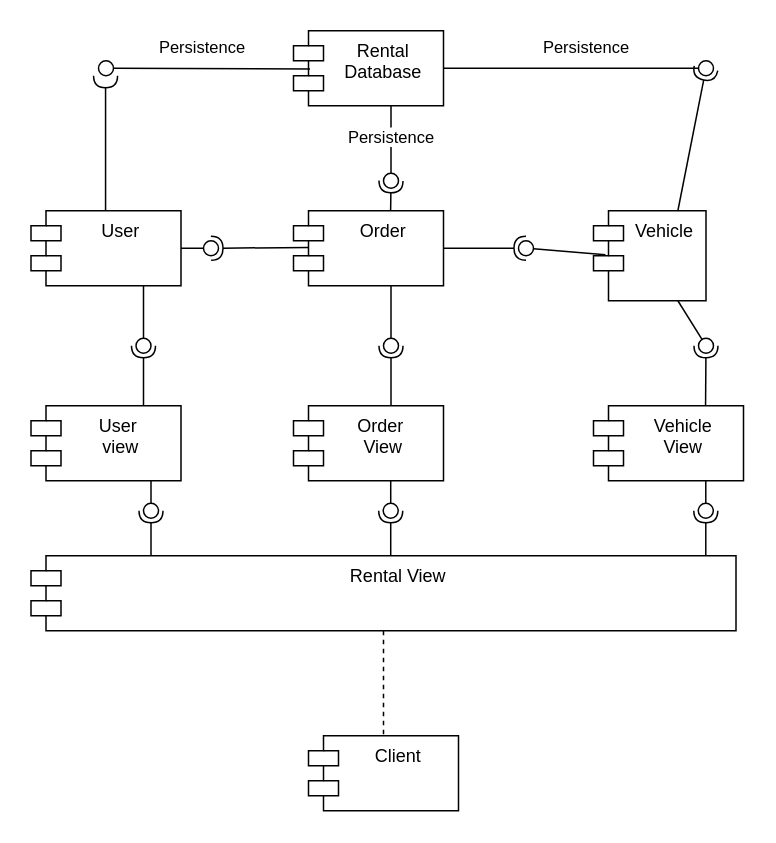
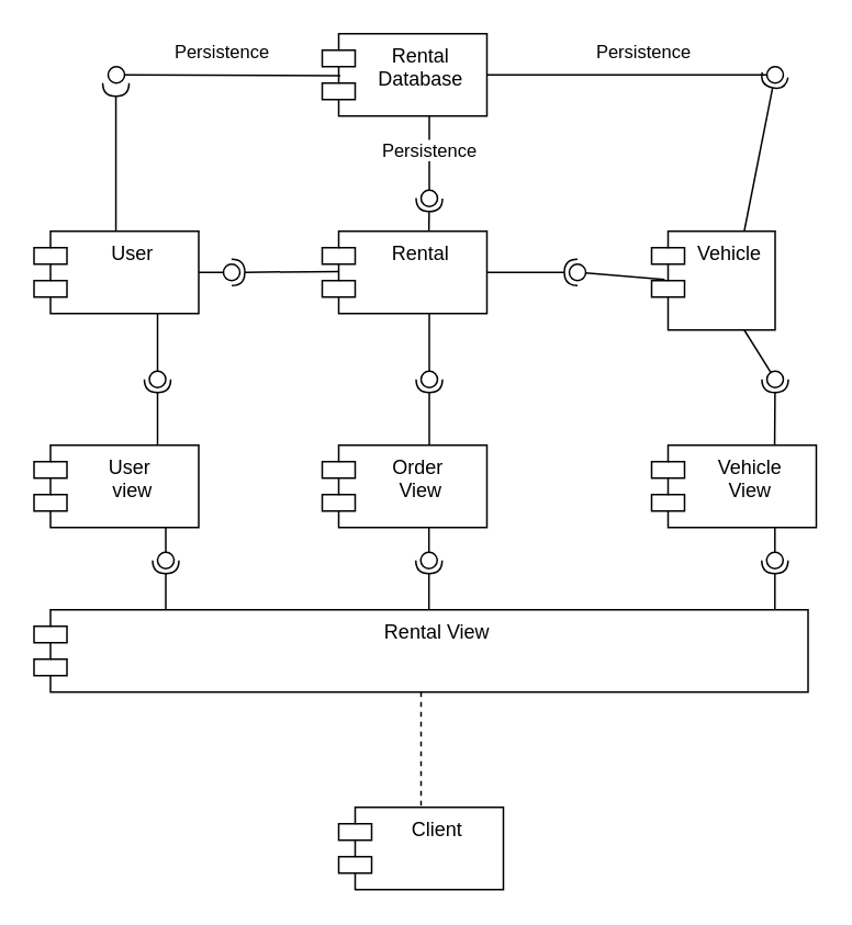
  <mxCell id="0" />
  <mxCell id="1" parent="0" />
  <mxCell id="2" value="User" style="shape=module;align=left;spacingLeft=20;align=center;verticalAlign=top;whiteSpace=wrap;html=1;" vertex="1" parent="1"><mxGeometry x="20" y="140" width="100" height="50" as="geometry" /></mxCell>
  <mxCell id="3" value="Vehicle" style="shape=module;align=left;spacingLeft=20;align=center;verticalAlign=top;whiteSpace=wrap;html=1;" vertex="1" parent="1"><mxGeometry x="395" y="140" width="75" height="60" as="geometry" /></mxCell>
  <mxCell id="4" value="" style="rounded=0;orthogonalLoop=1;jettySize=auto;html=1;endArrow=halfCircle;endFill=0;endSize=6;strokeWidth=1;sketch=0;exitX=0.75;exitY=0;exitDx=0;exitDy=0;" edge="1" parent="1" source="3" target="6"><mxGeometry relative="1" as="geometry"><mxPoint x="540" y="45" as="sourcePoint" /></mxGeometry></mxCell>
  <mxCell id="5" value="" style="rounded=0;orthogonalLoop=1;jettySize=auto;html=1;endArrow=oval;endFill=0;sketch=0;sourcePerimeterSpacing=0;targetPerimeterSpacing=0;endSize=10;exitX=1;exitY=0.5;exitDx=0;exitDy=0;" edge="1" parent="1" source="21" target="6"><mxGeometry relative="1" as="geometry"><mxPoint x="415" y="45" as="sourcePoint" /></mxGeometry></mxCell>
  <mxCell id="6" value="" style="ellipse;whiteSpace=wrap;html=1;align=center;aspect=fixed;fillColor=none;strokeColor=none;resizable=0;perimeter=centerPerimeter;rotatable=0;allowArrows=0;points=[];outlineConnect=1;" vertex="1" parent="1"><mxGeometry x="465" y="40" width="10" height="10" as="geometry" /></mxCell>
  <mxCell id="7" value="&lt;div&gt;User&amp;nbsp;&lt;/div&gt;&lt;div&gt;view&lt;/div&gt;" style="shape=module;align=left;spacingLeft=20;align=center;verticalAlign=top;whiteSpace=wrap;html=1;" vertex="1" parent="1"><mxGeometry x="20" y="270" width="100" height="50" as="geometry" /></mxCell>
  <mxCell id="8" value="" style="rounded=0;orthogonalLoop=1;jettySize=auto;html=1;endArrow=halfCircle;endFill=0;endSize=6;strokeWidth=1;sketch=0;exitX=0.75;exitY=0;exitDx=0;exitDy=0;" edge="1" parent="1" source="7"><mxGeometry relative="1" as="geometry"><mxPoint x="140" y="235" as="sourcePoint" /><mxPoint x="95" y="230" as="targetPoint" /></mxGeometry></mxCell>
  <mxCell id="9" value="" style="rounded=0;orthogonalLoop=1;jettySize=auto;html=1;endArrow=oval;endFill=0;sketch=0;sourcePerimeterSpacing=0;targetPerimeterSpacing=0;endSize=10;exitX=0.75;exitY=1;exitDx=0;exitDy=0;" edge="1" parent="1" source="2"><mxGeometry relative="1" as="geometry"><mxPoint x="100" y="235" as="sourcePoint" /><mxPoint x="95" y="230" as="targetPoint" /></mxGeometry></mxCell>
  <mxCell id="10" value="" style="ellipse;whiteSpace=wrap;html=1;align=center;aspect=fixed;fillColor=none;strokeColor=none;resizable=0;perimeter=centerPerimeter;rotatable=0;allowArrows=0;points=[];outlineConnect=1;" vertex="1" parent="1"><mxGeometry x="115" y="230" width="10" height="10" as="geometry" /></mxCell>
  <mxCell id="11" value="&lt;div&gt;Vehicle&lt;/div&gt;&lt;div&gt;View&lt;/div&gt;" style="shape=module;align=left;spacingLeft=20;align=center;verticalAlign=top;whiteSpace=wrap;html=1;" vertex="1" parent="1"><mxGeometry x="395" y="270" width="100" height="50" as="geometry" /></mxCell>
  <mxCell id="12" value="" style="rounded=0;orthogonalLoop=1;jettySize=auto;html=1;endArrow=halfCircle;endFill=0;endSize=6;strokeWidth=1;sketch=0;exitX=0.75;exitY=0;exitDx=0;exitDy=0;" edge="1" parent="1"><mxGeometry relative="1" as="geometry"><mxPoint x="469.71" y="270" as="sourcePoint" /><mxPoint x="470" y="230" as="targetPoint" /></mxGeometry></mxCell>
  <mxCell id="13" value="" style="rounded=0;orthogonalLoop=1;jettySize=auto;html=1;endArrow=oval;endFill=0;sketch=0;sourcePerimeterSpacing=0;targetPerimeterSpacing=0;endSize=10;exitX=0.75;exitY=1;exitDx=0;exitDy=0;" edge="1" parent="1" source="3"><mxGeometry relative="1" as="geometry"><mxPoint x="260" y="200" as="sourcePoint" /><mxPoint x="470" y="230" as="targetPoint" /></mxGeometry></mxCell>
  <mxCell id="14" value="" style="rounded=0;orthogonalLoop=1;jettySize=auto;html=1;endArrow=halfCircle;endFill=0;endSize=6;strokeWidth=1;sketch=0;exitX=0.106;exitY=0.489;exitDx=0;exitDy=0;exitPerimeter=0;" edge="1" parent="1" source="17"><mxGeometry relative="1" as="geometry"><mxPoint x="175" y="164.71" as="sourcePoint" /><mxPoint x="140" y="165" as="targetPoint" /></mxGeometry></mxCell>
  <mxCell id="15" value="" style="rounded=0;orthogonalLoop=1;jettySize=auto;html=1;endArrow=oval;endFill=0;sketch=0;sourcePerimeterSpacing=0;targetPerimeterSpacing=0;endSize=10;" edge="1" parent="1"><mxGeometry relative="1" as="geometry"><mxPoint x="120" y="165" as="sourcePoint" /><mxPoint x="140" y="165" as="targetPoint" /></mxGeometry></mxCell>
  <mxCell id="16" value="" style="ellipse;whiteSpace=wrap;html=1;align=center;aspect=fixed;fillColor=none;strokeColor=none;resizable=0;perimeter=centerPerimeter;rotatable=0;allowArrows=0;points=[];outlineConnect=1;" vertex="1" parent="1"><mxGeometry x="175" y="160" width="10" height="10" as="geometry" /></mxCell>
- <mxCell id="17" value="Order" style="shape=module;align=left;spacingLeft=20;align=center;verticalAlign=top;whiteSpace=wrap;html=1;" vertex="1" parent="1"><mxGeometry x="195" y="140" width="100" height="50" as="geometry" /></mxCell>
+ <mxCell id="17" value="Rental" style="shape=module;align=left;spacingLeft=20;align=center;verticalAlign=top;whiteSpace=wrap;html=1;" vertex="1" parent="1"><mxGeometry x="195" y="140" width="100" height="50" as="geometry" /></mxCell>
  <mxCell id="18" value="" style="rounded=0;orthogonalLoop=1;jettySize=auto;html=1;endArrow=halfCircle;endFill=0;endSize=6;strokeWidth=1;sketch=0;exitX=1;exitY=0.5;exitDx=0;exitDy=0;" edge="1" target="20" parent="1" source="17"><mxGeometry relative="1" as="geometry"><mxPoint x="370" y="175" as="sourcePoint" /></mxGeometry></mxCell>
  <mxCell id="19" value="" style="rounded=0;orthogonalLoop=1;jettySize=auto;html=1;endArrow=oval;endFill=0;sketch=0;sourcePerimeterSpacing=0;targetPerimeterSpacing=0;endSize=10;exitX=0.106;exitY=0.489;exitDx=0;exitDy=0;exitPerimeter=0;" edge="1" target="20" parent="1" source="3"><mxGeometry relative="1" as="geometry"><mxPoint x="330" y="175" as="sourcePoint" /></mxGeometry></mxCell>
  <mxCell id="20" value="" style="ellipse;whiteSpace=wrap;html=1;align=center;aspect=fixed;fillColor=none;strokeColor=none;resizable=0;perimeter=centerPerimeter;rotatable=0;allowArrows=0;points=[];outlineConnect=1;" vertex="1" parent="1"><mxGeometry x="345" y="160" width="10" height="10" as="geometry" /></mxCell>
  <mxCell id="21" value="Rental Database" style="shape=module;align=left;spacingLeft=20;align=center;verticalAlign=top;whiteSpace=wrap;html=1;" vertex="1" parent="1"><mxGeometry x="195" y="20" width="100" height="50" as="geometry" /></mxCell>
  <mxCell id="22" value="" style="rounded=0;orthogonalLoop=1;jettySize=auto;html=1;endArrow=oval;endFill=0;sketch=0;sourcePerimeterSpacing=0;targetPerimeterSpacing=0;endSize=10;exitX=0.11;exitY=0.511;exitDx=0;exitDy=0;exitPerimeter=0;" edge="1" parent="1" source="21"><mxGeometry relative="1" as="geometry"><mxPoint x="196" y="44.5" as="sourcePoint" /><mxPoint x="70" y="45" as="targetPoint" /></mxGeometry></mxCell>
  <mxCell id="23" value="Persistence" style="edgeLabel;html=1;align=center;verticalAlign=middle;resizable=0;points=[];" vertex="1" connectable="0" parent="22"><mxGeometry x="-0.128" relative="1" as="geometry"><mxPoint x="-14" y="-15" as="offset" /></mxGeometry></mxCell>
  <mxCell id="24" value="" style="rounded=0;orthogonalLoop=1;jettySize=auto;html=1;endArrow=halfCircle;endFill=0;endSize=6;strokeWidth=1;sketch=0;exitX=0.75;exitY=0;exitDx=0;exitDy=0;" edge="1" parent="1"><mxGeometry relative="1" as="geometry"><mxPoint x="69.71" y="140" as="sourcePoint" /><mxPoint x="69.71" y="50" as="targetPoint" /></mxGeometry></mxCell>
  <mxCell id="25" value="&lt;div&gt;Order&amp;nbsp;&lt;/div&gt;&lt;div&gt;View&lt;/div&gt;" style="shape=module;align=left;spacingLeft=20;align=center;verticalAlign=top;whiteSpace=wrap;html=1;" vertex="1" parent="1"><mxGeometry x="195" y="270" width="100" height="50" as="geometry" /></mxCell>
  <mxCell id="26" value="" style="rounded=0;orthogonalLoop=1;jettySize=auto;html=1;endArrow=halfCircle;endFill=0;endSize=6;strokeWidth=1;sketch=0;exitX=0.75;exitY=0;exitDx=0;exitDy=0;" edge="1" parent="1"><mxGeometry relative="1" as="geometry"><mxPoint x="260" y="270" as="sourcePoint" /><mxPoint x="260" y="230" as="targetPoint" /></mxGeometry></mxCell>
  <mxCell id="27" value="" style="rounded=0;orthogonalLoop=1;jettySize=auto;html=1;endArrow=oval;endFill=0;sketch=0;sourcePerimeterSpacing=0;targetPerimeterSpacing=0;endSize=10;exitX=0.75;exitY=1;exitDx=0;exitDy=0;" edge="1" parent="1"><mxGeometry relative="1" as="geometry"><mxPoint x="260" y="190" as="sourcePoint" /><mxPoint x="260" y="230" as="targetPoint" /></mxGeometry></mxCell>
  <mxCell id="28" value="" style="rounded=0;orthogonalLoop=1;jettySize=auto;html=1;endArrow=halfCircle;endFill=0;endSize=6;strokeWidth=1;sketch=0;exitX=0.75;exitY=0;exitDx=0;exitDy=0;" edge="1" parent="1"><mxGeometry relative="1" as="geometry"><mxPoint x="259.76" y="140" as="sourcePoint" /><mxPoint x="260" y="120" as="targetPoint" /></mxGeometry></mxCell>
  <mxCell id="29" value="" style="rounded=0;orthogonalLoop=1;jettySize=auto;html=1;endArrow=oval;endFill=0;sketch=0;sourcePerimeterSpacing=0;targetPerimeterSpacing=0;endSize=10;" edge="1" parent="1"><mxGeometry relative="1" as="geometry"><mxPoint x="260" y="70" as="sourcePoint" /><mxPoint x="260" y="120" as="targetPoint" /></mxGeometry></mxCell>
  <mxCell id="30" value="Persistence" style="edgeLabel;html=1;align=center;verticalAlign=middle;resizable=0;points=[];" vertex="1" connectable="0" parent="1"><mxGeometry x="389.998" y="30" as="geometry" /></mxCell>
  <mxCell id="31" value="Persistence" style="edgeLabel;html=1;align=center;verticalAlign=middle;resizable=0;points=[];" vertex="1" connectable="0" parent="1"><mxGeometry x="259.998" y="90" as="geometry" /></mxCell>
  <mxCell id="32" style="edgeStyle=orthogonalEdgeStyle;rounded=0;orthogonalLoop=1;jettySize=auto;html=1;entryX=0.5;entryY=0;entryDx=0;entryDy=0;endArrow=none;endFill=0;dashed=1;" edge="1" parent="1" source="33" target="34"><mxGeometry relative="1" as="geometry" /></mxCell>
  <mxCell id="33" value="Rental View" style="shape=module;align=left;spacingLeft=20;align=center;verticalAlign=top;whiteSpace=wrap;html=1;" vertex="1" parent="1"><mxGeometry x="20" y="370" width="470" height="50" as="geometry" /></mxCell>
  <mxCell id="34" value="Client" style="shape=module;align=left;spacingLeft=20;align=center;verticalAlign=top;whiteSpace=wrap;html=1;" vertex="1" parent="1"><mxGeometry x="205" y="490" width="100" height="50" as="geometry" /></mxCell>
  <mxCell id="35" value="" style="rounded=0;orthogonalLoop=1;jettySize=auto;html=1;endArrow=halfCircle;endFill=0;endSize=6;strokeWidth=1;sketch=0;" edge="1" parent="1"><mxGeometry relative="1" as="geometry"><mxPoint x="100" y="370" as="sourcePoint" /><mxPoint x="100" y="340" as="targetPoint" /></mxGeometry></mxCell>
  <mxCell id="36" value="" style="rounded=0;orthogonalLoop=1;jettySize=auto;html=1;endArrow=oval;endFill=0;sketch=0;sourcePerimeterSpacing=0;targetPerimeterSpacing=0;endSize=10;exitX=0.75;exitY=1;exitDx=0;exitDy=0;" edge="1" parent="1"><mxGeometry relative="1" as="geometry"><mxPoint x="100" y="320" as="sourcePoint" /><mxPoint x="100" y="340" as="targetPoint" /></mxGeometry></mxCell>
  <mxCell id="37" value="" style="rounded=0;orthogonalLoop=1;jettySize=auto;html=1;endArrow=halfCircle;endFill=0;endSize=6;strokeWidth=1;sketch=0;" edge="1" parent="1"><mxGeometry relative="1" as="geometry"><mxPoint x="259.81" y="370" as="sourcePoint" /><mxPoint x="259.81" y="340" as="targetPoint" /></mxGeometry></mxCell>
  <mxCell id="38" value="" style="rounded=0;orthogonalLoop=1;jettySize=auto;html=1;endArrow=oval;endFill=0;sketch=0;sourcePerimeterSpacing=0;targetPerimeterSpacing=0;endSize=10;exitX=0.75;exitY=1;exitDx=0;exitDy=0;" edge="1" parent="1"><mxGeometry relative="1" as="geometry"><mxPoint x="259.81" y="320" as="sourcePoint" /><mxPoint x="259.81" y="340" as="targetPoint" /></mxGeometry></mxCell>
  <mxCell id="39" value="" style="rounded=0;orthogonalLoop=1;jettySize=auto;html=1;endArrow=halfCircle;endFill=0;endSize=6;strokeWidth=1;sketch=0;" edge="1" parent="1"><mxGeometry relative="1" as="geometry"><mxPoint x="469.86" y="370" as="sourcePoint" /><mxPoint x="469.86" y="340" as="targetPoint" /></mxGeometry></mxCell>
  <mxCell id="40" value="" style="rounded=0;orthogonalLoop=1;jettySize=auto;html=1;endArrow=oval;endFill=0;sketch=0;sourcePerimeterSpacing=0;targetPerimeterSpacing=0;endSize=10;exitX=0.75;exitY=1;exitDx=0;exitDy=0;" edge="1" parent="1"><mxGeometry relative="1" as="geometry"><mxPoint x="469.86" y="320" as="sourcePoint" /><mxPoint x="469.86" y="340" as="targetPoint" /></mxGeometry></mxCell>
